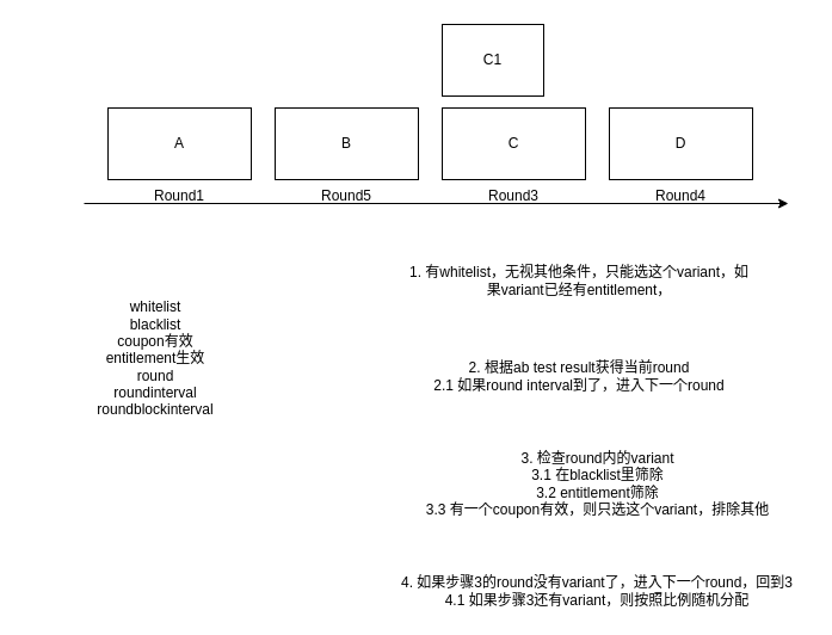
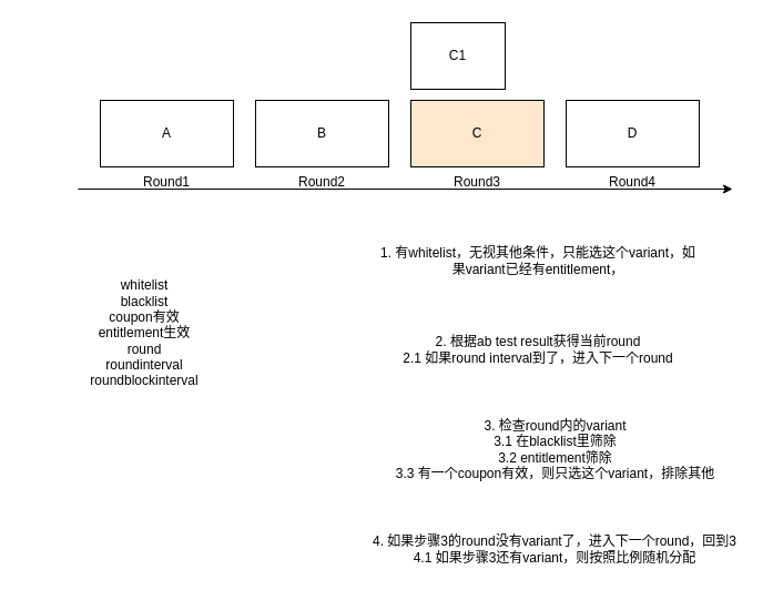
  <mxCell id="0" />
  <mxCell id="1" parent="0" />
  <mxCell id="2" value="" style="endArrow=classic;html=1;rounded=0;" edge="1" parent="1"><mxGeometry width="50" height="50" relative="1" as="geometry"><mxPoint x="70" y="170" as="sourcePoint" /><mxPoint x="660" y="170" as="targetPoint" /></mxGeometry></mxCell>
  <mxCell id="3" value="A" style="rounded=0;whiteSpace=wrap;html=1;" vertex="1" parent="1"><mxGeometry x="90" y="90" width="120" height="60" as="geometry" /></mxCell>
  <mxCell id="4" value="B" style="rounded=0;whiteSpace=wrap;html=1;" vertex="1" parent="1"><mxGeometry x="230" y="90" width="120" height="60" as="geometry" /></mxCell>
- <mxCell id="5" value="C" style="rounded=0;whiteSpace=wrap;html=1;" vertex="1" parent="1"><mxGeometry x="370" y="90" width="120" height="60" as="geometry" /></mxCell>
+ <mxCell id="5" value="C" style="rounded=0;whiteSpace=wrap;html=1;fillColor=#ffe6cc;" vertex="1" parent="1"><mxGeometry x="370" y="90" width="120" height="60" as="geometry" /></mxCell>
  <mxCell id="6" value="D" style="rounded=0;whiteSpace=wrap;html=1;" vertex="1" parent="1"><mxGeometry x="510" y="90" width="120" height="60" as="geometry" /></mxCell>
  <mxCell id="7" value="whitelist&lt;br&gt;blacklist&lt;br&gt;coupon有效&lt;br&gt;entitlement生效&lt;br&gt;round&lt;br&gt;roundinterval&lt;br&gt;roundblockinterval" style="text;html=1;strokeColor=none;fillColor=none;align=center;verticalAlign=middle;whiteSpace=wrap;rounded=0;" vertex="1" parent="1"><mxGeometry x="20" y="235" width="220" height="130" as="geometry" /></mxCell>
  <mxCell id="8" value="1. 有whitelist，无视其他条件，只能选这个variant，如果variant已经有entitlement，" style="text;html=1;strokeColor=none;fillColor=none;align=center;verticalAlign=middle;whiteSpace=wrap;rounded=0;" vertex="1" parent="1"><mxGeometry x="340" y="220" width="290" height="30" as="geometry" /></mxCell>
  <mxCell id="9" value="2. 根据ab test result获得当前round&lt;br&gt;2.1 如果round interval到了，进入下一个round" style="text;html=1;strokeColor=none;fillColor=none;align=center;verticalAlign=middle;whiteSpace=wrap;rounded=0;" vertex="1" parent="1"><mxGeometry x="350" y="300" width="270" height="30" as="geometry" /></mxCell>
  <mxCell id="10" value="3. 检查round内的variant&lt;br&gt;3.1 在blacklist里筛除&lt;br&gt;3.2 entitlement筛除&lt;br&gt;3.3 有一个coupon有效，则只选这个variant，排除其他" style="text;html=1;strokeColor=none;fillColor=none;align=center;verticalAlign=middle;whiteSpace=wrap;rounded=0;" vertex="1" parent="1"><mxGeometry x="332.5" y="350" width="335" height="110" as="geometry" /></mxCell>
  <mxCell id="11" value="4. 如果步骤3的round没有variant了，进入下一个round，回到3&lt;br&gt;4.1 如果步骤3还有variant，则按照比例随机分配" style="text;html=1;strokeColor=none;fillColor=none;align=center;verticalAlign=middle;whiteSpace=wrap;rounded=0;" vertex="1" parent="1"><mxGeometry x="325" y="480" width="350" height="30" as="geometry" /></mxCell>
  <mxCell id="12" value="C1" style="rounded=0;whiteSpace=wrap;html=1;" vertex="1" parent="1"><mxGeometry x="370" y="20" width="85" height="60" as="geometry" /></mxCell>
  <mxCell id="13" value="Round1" style="text;html=1;strokeColor=none;fillColor=none;align=center;verticalAlign=middle;whiteSpace=wrap;rounded=0;" vertex="1" parent="1"><mxGeometry x="120" y="149" width="60" height="30" as="geometry" /></mxCell>
- <mxCell id="14" value="Round5" style="text;html=1;strokeColor=none;fillColor=none;align=center;verticalAlign=middle;whiteSpace=wrap;rounded=0;" vertex="1" parent="1"><mxGeometry x="260" y="149" width="60" height="30" as="geometry" /></mxCell>
+ <mxCell id="14" value="Round2" style="text;html=1;strokeColor=none;fillColor=none;align=center;verticalAlign=middle;whiteSpace=wrap;rounded=0;" vertex="1" parent="1"><mxGeometry x="260" y="149" width="60" height="30" as="geometry" /></mxCell>
  <mxCell id="15" value="Round3" style="text;html=1;strokeColor=none;fillColor=none;align=center;verticalAlign=middle;whiteSpace=wrap;rounded=0;" vertex="1" parent="1"><mxGeometry x="400" y="149" width="60" height="30" as="geometry" /></mxCell>
  <mxCell id="16" value="Round4" style="text;html=1;strokeColor=none;fillColor=none;align=center;verticalAlign=middle;whiteSpace=wrap;rounded=0;" vertex="1" parent="1"><mxGeometry x="540" y="149" width="60" height="30" as="geometry" /></mxCell>
